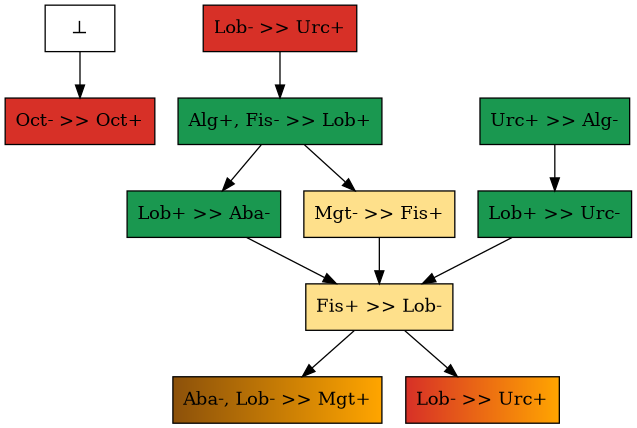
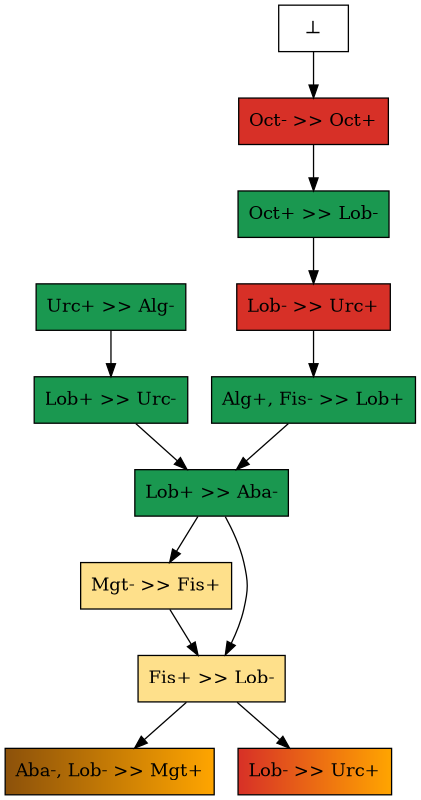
  digraph {
    node [color=black fillcolor="#1a9850:#1a9850" shape=box style=filled]
    n1 [fillcolor="#d73027:#d73027" label="Oct- >> Oct+"]
+   n2 [label="Oct+ >> Lob-"]
    n3 [fillcolor="#d73027:#d73027" label="Lob- >> Urc+"]
    n4 [label="Alg+, Fis- >> Lob+"]
    n5 [label="Lob+ >> Aba-"]
    n6 [fillcolor="#fee08b:#fee08b" label="Mgt- >> Fis+"]
    n7 [label="Urc+ >> Alg-"]
    n8 [label="Lob+ >> Urc-"]
    n9 [fillcolor="#fee08b:#fee08b" label="Fis+ >> Lob-"]
    n10 [fillcolor="#8c510a:orange" label="Aba-, Lob- >> Mgt+"]
    n11 [fillcolor="#d73027:orange" label="Lob- >> Urc+"]
    n12 [fillcolor=white label="⊥" color=""]
+   n1 -> n2
+   n2 -> n3
    n3 -> n4
    n4 -> n5
-   n4 -> n6
+   n5 -> n6
    n5 -> n9
    n6 -> n9
    n7 -> n8
-   n8 -> n9
+   n8 -> n5
    n9 -> n10
    n9 -> n11
    n12 -> n1
  }
